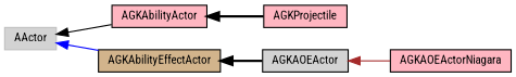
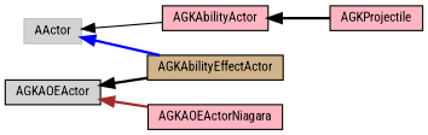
  digraph {
    fontname="Roboto Condensed"
    rankdir=LR
    node [color=black fillcolor=lightpink fontname="Roboto Condensed" fontsize=10 shape=record style=filled]
    edge [color=black dir=back fontname="Roboto Condensed" fontsize=10 labelfontname=Helvetica labelfontsize=10 style=solid]
    n1 [color=grey75 fillcolor=lightgrey height=0.2 label=AActor width=0.4]
    n2 [height=0.2 label=AGKAbilityActor width=0.4]
    n3 [fillcolor=tan height=0.2 label=AGKAbilityEffectActor width=0.4]
    n4 [height=0.2 label=AGKProjectile width=0.4]
    n5 [fillcolor=lightgrey height=0.2 label=AGKAOEActor width=0.4]
    n6 [height=0.2 label=AGKAOEActorNiagara width=0.4]
    n1 -> n2
-   n1 -> n3 [color=blue]
+   n1 -> n3 [color=blue style=bold]
    n2 -> n4 [style=bold]
-   n3 -> n5 [style=bold]
-   n5 -> n6 [color=brown]
+   n5 -> n3 [style=bold]
+   n5 -> n6 [color=brown style=bold]
  }
